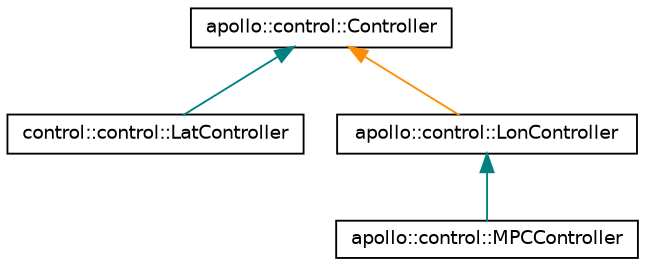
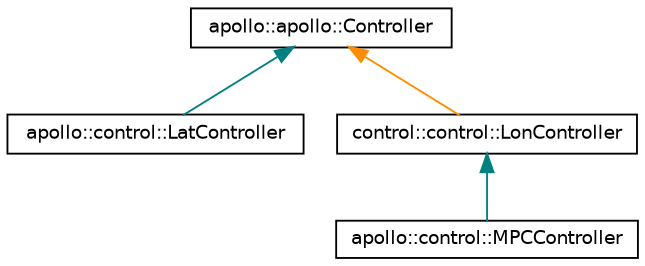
  digraph {
    rankdir=TB
    node [color=black fillcolor=white fontname=Helvetica fontsize=10 shape=record style=filled]
    edge [color=teal dir=back fontname=Helvetica fontsize=10 labelfontname=Helvetica labelfontsize=10 style=solid]
-   n1 [height=0.2 label="apollo::control::Controller" width=0.4]
-   n2 [height=0.2 label="control::control::LatController" width=0.4]
-   n3 [height=0.2 label="apollo::control::LonController" width=0.4]
+   n1 [height=0.2 label="apollo::apollo::Controller" width=0.4]
+   n2 [height=0.2 label="apollo::control::LatController" width=0.4]
+   n3 [height=0.2 label="control::control::LonController" width=0.4]
    n4 [height=0.2 label="apollo::control::MPCController" width=0.4]
    n1 -> n2
    n1 -> n3 [color=darkorange]
    n3 -> n4
  }
